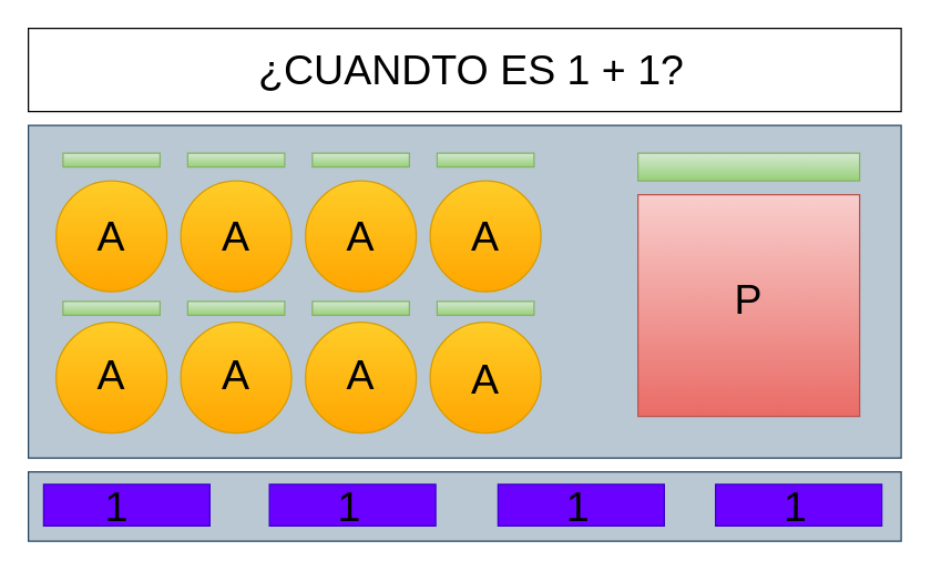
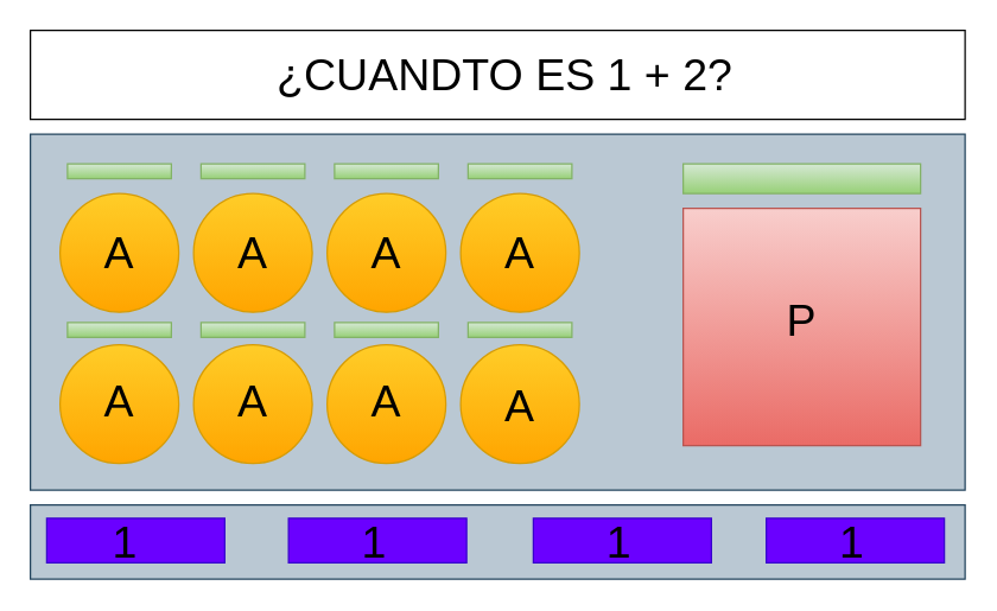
  <mxCell id="0" />
  <mxCell id="1" parent="0" />
  <mxCell id="2" value="" style="rounded=0;whiteSpace=wrap;html=1;fillColor=#bac8d3;strokeColor=#23445d;" vertex="1" parent="1"><mxGeometry x="20" y="90" width="630" height="240" as="geometry" /></mxCell>
  <mxCell id="3" value="" style="whiteSpace=wrap;html=1;aspect=fixed;gradientColor=#ea6b66;fillColor=#f8cecc;strokeColor=#b85450;" vertex="1" parent="1"><mxGeometry x="460" y="140" width="160" height="160" as="geometry" /></mxCell>
  <mxCell id="4" value="" style="rounded=0;whiteSpace=wrap;html=1;fillColor=#bac8d3;strokeColor=#23445d;" vertex="1" parent="1"><mxGeometry x="20" y="340" width="630" height="50" as="geometry" /></mxCell>
  <mxCell id="5" value="" style="rounded=0;whiteSpace=wrap;html=1;" vertex="1" parent="1"><mxGeometry x="20" y="20" width="630" height="60" as="geometry" /></mxCell>
- <mxCell id="6" value="&lt;font style=&quot;font-size: 30px&quot;&gt;¿CUANDTO ES 1 + 1?&lt;/font&gt;" style="text;html=1;align=center;verticalAlign=middle;whiteSpace=wrap;rounded=0;" vertex="1" parent="1"><mxGeometry x="60" y="40" width="560" height="20" as="geometry" /></mxCell>
+ <mxCell id="6" value="&lt;font style=&quot;font-size: 30px&quot;&gt;¿CUANDTO ES 1 + 2?&lt;/font&gt;" style="text;html=1;align=center;verticalAlign=middle;whiteSpace=wrap;rounded=0;" vertex="1" parent="1"><mxGeometry x="60" y="40" width="560" height="20" as="geometry" /></mxCell>
  <mxCell id="7" value="&lt;font style=&quot;font-size: 30px&quot;&gt;P&lt;/font&gt;" style="text;html=1;strokeColor=none;fillColor=none;align=center;verticalAlign=middle;whiteSpace=wrap;rounded=0;" vertex="1" parent="1"><mxGeometry x="500" y="205" width="80" height="20" as="geometry" /></mxCell>
  <mxCell id="8" value="" style="group" vertex="1" connectable="0" parent="1"><mxGeometry x="40" y="110" width="80" height="200" as="geometry" /></mxCell>
  <mxCell id="9" value="" style="group" vertex="1" connectable="0" parent="8"><mxGeometry width="80" height="100" as="geometry" /></mxCell>
  <mxCell id="10" value="" style="ellipse;whiteSpace=wrap;html=1;aspect=fixed;gradientColor=#ffa500;fillColor=#ffcd28;strokeColor=#d79b00;" vertex="1" parent="9"><mxGeometry y="20" width="80" height="80" as="geometry" /></mxCell>
  <mxCell id="11" value="" style="rounded=0;whiteSpace=wrap;html=1;gradientColor=#97d077;fillColor=#d5e8d4;strokeColor=#82b366;" vertex="1" parent="9"><mxGeometry x="5" width="70" height="10" as="geometry" /></mxCell>
  <mxCell id="12" value="&lt;font style=&quot;font-size: 30px&quot;&gt;A&lt;/font&gt;" style="text;html=1;strokeColor=none;fillColor=none;align=center;verticalAlign=middle;whiteSpace=wrap;rounded=0;" vertex="1" parent="9"><mxGeometry y="50" width="80" height="20" as="geometry" /></mxCell>
  <mxCell id="13" value="" style="group" vertex="1" connectable="0" parent="8"><mxGeometry y="105" width="80" height="95" as="geometry" /></mxCell>
  <mxCell id="14" value="" style="ellipse;whiteSpace=wrap;html=1;aspect=fixed;gradientColor=#ffa500;fillColor=#ffcd28;strokeColor=#d79b00;" vertex="1" parent="13"><mxGeometry y="17" width="80" height="80" as="geometry" /></mxCell>
  <mxCell id="15" value="" style="rounded=0;whiteSpace=wrap;html=1;gradientColor=#97d077;fillColor=#d5e8d4;strokeColor=#82b366;" vertex="1" parent="13"><mxGeometry x="5" y="2" width="70" height="10" as="geometry" /></mxCell>
  <mxCell id="16" value="&lt;font style=&quot;font-size: 30px&quot;&gt;A&lt;/font&gt;" style="text;html=1;strokeColor=none;fillColor=none;align=center;verticalAlign=middle;whiteSpace=wrap;rounded=0;" vertex="1" parent="13"><mxGeometry y="45" width="80" height="20" as="geometry" /></mxCell>
  <mxCell id="17" value="" style="group" vertex="1" connectable="0" parent="1"><mxGeometry x="310" y="110" width="80" height="200" as="geometry" /></mxCell>
  <mxCell id="18" value="" style="group" vertex="1" connectable="0" parent="17"><mxGeometry width="80" height="100" as="geometry" /></mxCell>
  <mxCell id="19" value="" style="ellipse;whiteSpace=wrap;html=1;aspect=fixed;gradientColor=#ffa500;fillColor=#ffcd28;strokeColor=#d79b00;" vertex="1" parent="18"><mxGeometry y="20" width="80" height="80" as="geometry" /></mxCell>
  <mxCell id="20" value="" style="rounded=0;whiteSpace=wrap;html=1;gradientColor=#97d077;fillColor=#d5e8d4;strokeColor=#82b366;" vertex="1" parent="18"><mxGeometry x="5" width="70" height="10" as="geometry" /></mxCell>
  <mxCell id="21" value="&lt;font style=&quot;font-size: 30px&quot;&gt;A&lt;/font&gt;" style="text;html=1;strokeColor=none;fillColor=none;align=center;verticalAlign=middle;whiteSpace=wrap;rounded=0;" vertex="1" parent="18"><mxGeometry y="50" width="80" height="20" as="geometry" /></mxCell>
  <mxCell id="22" value="" style="group" vertex="1" connectable="0" parent="17"><mxGeometry y="105" width="80" height="95" as="geometry" /></mxCell>
  <mxCell id="23" value="" style="ellipse;whiteSpace=wrap;html=1;aspect=fixed;gradientColor=#ffa500;fillColor=#ffcd28;strokeColor=#d79b00;" vertex="1" parent="22"><mxGeometry y="17" width="80" height="80" as="geometry" /></mxCell>
  <mxCell id="24" value="" style="rounded=0;whiteSpace=wrap;html=1;gradientColor=#97d077;fillColor=#d5e8d4;strokeColor=#82b366;" vertex="1" parent="22"><mxGeometry x="5" y="2" width="70" height="10" as="geometry" /></mxCell>
  <mxCell id="25" value="&lt;font style=&quot;font-size: 30px&quot;&gt;A&lt;/font&gt;" style="text;html=1;strokeColor=none;fillColor=none;align=center;verticalAlign=middle;whiteSpace=wrap;rounded=0;" vertex="1" parent="22"><mxGeometry y="45" width="80" height="25" as="geometry" /></mxCell>
  <mxCell id="26" value="" style="group" vertex="1" connectable="0" parent="1"><mxGeometry x="220" y="110" width="80" height="200" as="geometry" /></mxCell>
  <mxCell id="27" value="" style="group" vertex="1" connectable="0" parent="26"><mxGeometry width="80" height="100" as="geometry" /></mxCell>
  <mxCell id="28" value="" style="ellipse;whiteSpace=wrap;html=1;aspect=fixed;gradientColor=#ffa500;fillColor=#ffcd28;strokeColor=#d79b00;" vertex="1" parent="27"><mxGeometry y="20" width="80" height="80" as="geometry" /></mxCell>
  <mxCell id="29" value="" style="rounded=0;whiteSpace=wrap;html=1;gradientColor=#97d077;fillColor=#d5e8d4;strokeColor=#82b366;" vertex="1" parent="27"><mxGeometry x="5" width="70" height="10" as="geometry" /></mxCell>
  <mxCell id="30" value="&lt;font style=&quot;font-size: 30px&quot;&gt;A&lt;/font&gt;" style="text;html=1;strokeColor=none;fillColor=none;align=center;verticalAlign=middle;whiteSpace=wrap;rounded=0;" vertex="1" parent="27"><mxGeometry y="50" width="80" height="20" as="geometry" /></mxCell>
  <mxCell id="31" value="" style="group" vertex="1" connectable="0" parent="26"><mxGeometry y="105" width="80" height="95" as="geometry" /></mxCell>
  <mxCell id="32" value="" style="ellipse;whiteSpace=wrap;html=1;aspect=fixed;gradientColor=#ffa500;fillColor=#ffcd28;strokeColor=#d79b00;" vertex="1" parent="31"><mxGeometry y="17" width="80" height="80" as="geometry" /></mxCell>
  <mxCell id="33" value="" style="rounded=0;whiteSpace=wrap;html=1;gradientColor=#97d077;fillColor=#d5e8d4;strokeColor=#82b366;" vertex="1" parent="31"><mxGeometry x="5" y="2" width="70" height="10" as="geometry" /></mxCell>
  <mxCell id="34" value="&lt;font style=&quot;font-size: 30px&quot;&gt;A&lt;/font&gt;" style="text;html=1;strokeColor=none;fillColor=none;align=center;verticalAlign=middle;whiteSpace=wrap;rounded=0;" vertex="1" parent="31"><mxGeometry y="45" width="80" height="20" as="geometry" /></mxCell>
  <mxCell id="35" value="" style="group" vertex="1" connectable="0" parent="1"><mxGeometry x="130" y="110" width="80" height="200" as="geometry" /></mxCell>
  <mxCell id="36" value="" style="group" vertex="1" connectable="0" parent="35"><mxGeometry width="80" height="100" as="geometry" /></mxCell>
  <mxCell id="37" value="" style="ellipse;whiteSpace=wrap;html=1;aspect=fixed;gradientColor=#ffa500;fillColor=#ffcd28;strokeColor=#d79b00;" vertex="1" parent="36"><mxGeometry y="20" width="80" height="80" as="geometry" /></mxCell>
  <mxCell id="38" value="" style="rounded=0;whiteSpace=wrap;html=1;gradientColor=#97d077;fillColor=#d5e8d4;strokeColor=#82b366;" vertex="1" parent="36"><mxGeometry x="5" width="70" height="10" as="geometry" /></mxCell>
  <mxCell id="39" value="&lt;font style=&quot;font-size: 30px&quot;&gt;A&lt;/font&gt;" style="text;html=1;strokeColor=none;fillColor=none;align=center;verticalAlign=middle;whiteSpace=wrap;rounded=0;" vertex="1" parent="36"><mxGeometry y="50" width="80" height="20" as="geometry" /></mxCell>
  <mxCell id="40" value="" style="group" vertex="1" connectable="0" parent="35"><mxGeometry y="105" width="80" height="95" as="geometry" /></mxCell>
  <mxCell id="41" value="" style="ellipse;whiteSpace=wrap;html=1;aspect=fixed;gradientColor=#ffa500;fillColor=#ffcd28;strokeColor=#d79b00;" vertex="1" parent="40"><mxGeometry y="17" width="80" height="80" as="geometry" /></mxCell>
  <mxCell id="42" value="" style="rounded=0;whiteSpace=wrap;html=1;gradientColor=#97d077;fillColor=#d5e8d4;strokeColor=#82b366;" vertex="1" parent="40"><mxGeometry x="5" y="2" width="70" height="10" as="geometry" /></mxCell>
  <mxCell id="43" value="&lt;font style=&quot;font-size: 30px&quot;&gt;A&lt;/font&gt;" style="text;html=1;strokeColor=none;fillColor=none;align=center;verticalAlign=middle;whiteSpace=wrap;rounded=0;" vertex="1" parent="40"><mxGeometry y="45" width="80" height="20" as="geometry" /></mxCell>
  <mxCell id="44" value="" style="rounded=0;whiteSpace=wrap;html=1;gradientColor=#97d077;fillColor=#d5e8d4;strokeColor=#82b366;" vertex="1" parent="1"><mxGeometry x="460" y="110" width="160" height="20" as="geometry" /></mxCell>
  <mxCell id="45" value="" style="group" vertex="1" connectable="0" parent="1"><mxGeometry x="31" y="349" width="605" height="30" as="geometry" /></mxCell>
  <mxCell id="46" value="" style="rounded=0;whiteSpace=wrap;html=1;fillColor=#6a00ff;strokeColor=#3700CC;fontColor=#ffffff;" vertex="1" parent="45"><mxGeometry width="120" height="30" as="geometry" /></mxCell>
  <mxCell id="47" value="" style="rounded=0;whiteSpace=wrap;html=1;fillColor=#6a00ff;strokeColor=#3700CC;fontColor=#ffffff;" vertex="1" parent="45"><mxGeometry x="163" width="120" height="30" as="geometry" /></mxCell>
  <mxCell id="48" value="" style="rounded=0;whiteSpace=wrap;html=1;fillColor=#6a00ff;strokeColor=#3700CC;fontColor=#ffffff;" vertex="1" parent="45"><mxGeometry x="328" width="120" height="30" as="geometry" /></mxCell>
  <mxCell id="49" value="" style="rounded=0;whiteSpace=wrap;html=1;fillColor=#6a00ff;strokeColor=#3700CC;fontColor=#ffffff;" vertex="1" parent="45"><mxGeometry x="485" width="120" height="30" as="geometry" /></mxCell>
  <mxCell id="50" value="&lt;font style=&quot;font-size: 30px&quot;&gt;1&lt;/font&gt;" style="text;html=1;strokeColor=none;fillColor=none;align=center;verticalAlign=middle;whiteSpace=wrap;rounded=0;" vertex="1" parent="45"><mxGeometry x="13" y="11" width="80" height="10" as="geometry" /></mxCell>
  <mxCell id="51" value="&lt;font style=&quot;font-size: 30px&quot;&gt;1&lt;/font&gt;" style="text;html=1;strokeColor=none;fillColor=none;align=center;verticalAlign=middle;whiteSpace=wrap;rounded=0;" vertex="1" parent="45"><mxGeometry x="181" y="11" width="80" height="10" as="geometry" /></mxCell>
  <mxCell id="52" value="&lt;font style=&quot;font-size: 30px&quot;&gt;1&lt;/font&gt;" style="text;html=1;strokeColor=none;fillColor=none;align=center;verticalAlign=middle;whiteSpace=wrap;rounded=0;" vertex="1" parent="45"><mxGeometry x="346" y="11" width="80" height="10" as="geometry" /></mxCell>
  <mxCell id="53" value="&lt;font style=&quot;font-size: 30px&quot;&gt;1&lt;/font&gt;" style="text;html=1;strokeColor=none;fillColor=none;align=center;verticalAlign=middle;whiteSpace=wrap;rounded=0;" vertex="1" parent="45"><mxGeometry x="503" y="11" width="80" height="10" as="geometry" /></mxCell>
